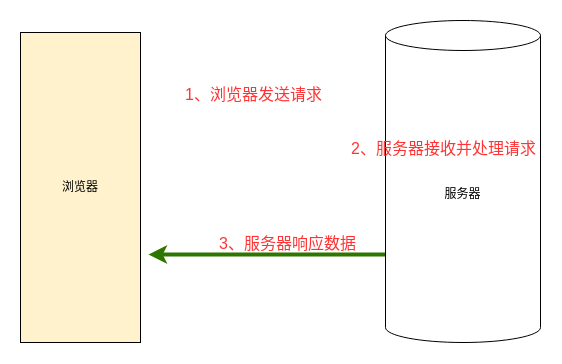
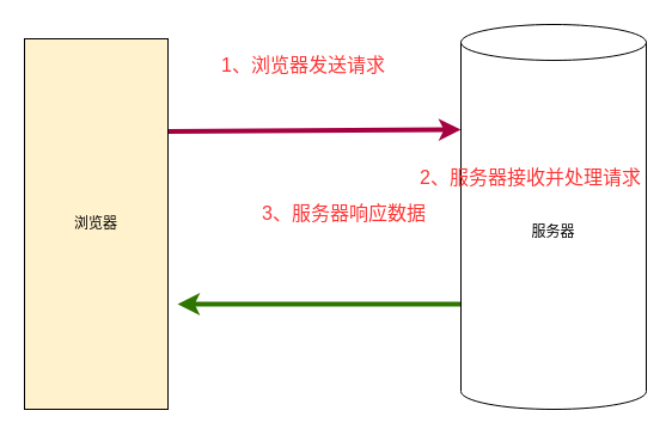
  <mxCell id="0" />
  <mxCell id="1" parent="0" />
+ <mxCell id="2" style="edgeStyle=none;html=1;exitX=1;exitY=0.25;exitDx=0;exitDy=0;entryX=0;entryY=0;entryDx=0;entryDy=88;entryPerimeter=0;strokeWidth=4;fillColor=#d80073;strokeColor=#A50040;" parent="1" source="3" target="5" edge="1"><mxGeometry relative="1" as="geometry" /></mxCell>
  <mxCell id="3" value="浏览器" style="rounded=0;whiteSpace=wrap;html=1;fillColor=#fff2cc;" parent="1" vertex="1"><mxGeometry x="20" y="32" width="120" height="310" as="geometry" /></mxCell>
  <mxCell id="4" style="edgeStyle=none;html=1;exitX=0;exitY=0;exitDx=0;exitDy=234;exitPerimeter=0;fontSize=16;fontColor=#FF3333;strokeWidth=4;fillColor=#60a917;strokeColor=#2D7600;" parent="1" source="5" edge="1"><mxGeometry relative="1" as="geometry"><mxPoint x="148" y="254" as="targetPoint" /></mxGeometry></mxCell>
  <mxCell id="5" value="服务器" style="shape=cylinder3;whiteSpace=wrap;html=1;boundedLbl=1;backgroundOutline=1;size=15;" parent="1" vertex="1"><mxGeometry x="385" y="20" width="155" height="322" as="geometry" /></mxCell>
- <mxCell id="6" value="1、浏览器发送请求" style="text;html=1;resizable=0;autosize=1;align=center;verticalAlign=middle;points=[];fillColor=none;strokeColor=none;rounded=0;fontColor=#FF3333;fontSize=16;" parent="1" vertex="1"><mxGeometry x="179" y="82" width="147" height="23" as="geometry" /></mxCell>
+ <mxCell id="6" value="1、浏览器发送请求" style="text;html=1;resizable=0;autosize=1;align=center;verticalAlign=middle;points=[];fillColor=none;strokeColor=none;rounded=0;fontColor=#FF3333;fontSize=16;" parent="1" vertex="1"><mxGeometry x="179" y="42" width="147" height="23" as="geometry" /></mxCell>
  <mxCell id="7" value="2、服务器接收并处理请求" style="text;html=1;resizable=0;autosize=1;align=center;verticalAlign=middle;points=[];fillColor=none;strokeColor=none;rounded=0;fontSize=16;fontColor=#FF3333;" parent="1" vertex="1"><mxGeometry x="345" y="136" width="195" height="23" as="geometry" /></mxCell>
- <mxCell id="8" value="3、服务器响应数据" style="text;html=1;resizable=0;autosize=1;align=center;verticalAlign=middle;points=[];fillColor=none;strokeColor=none;rounded=0;fontSize=16;fontColor=#FF3333;" parent="1" vertex="1"><mxGeometry x="213" y="231" width="147" height="23" as="geometry" /></mxCell>
+ <mxCell id="8" value="3、服务器响应数据" style="text;html=1;resizable=0;autosize=1;align=center;verticalAlign=middle;points=[];fillColor=none;strokeColor=none;rounded=0;fontSize=16;fontColor=#FF3333;" parent="1" vertex="1"><mxGeometry x="213" y="166" width="147" height="23" as="geometry" /></mxCell>
